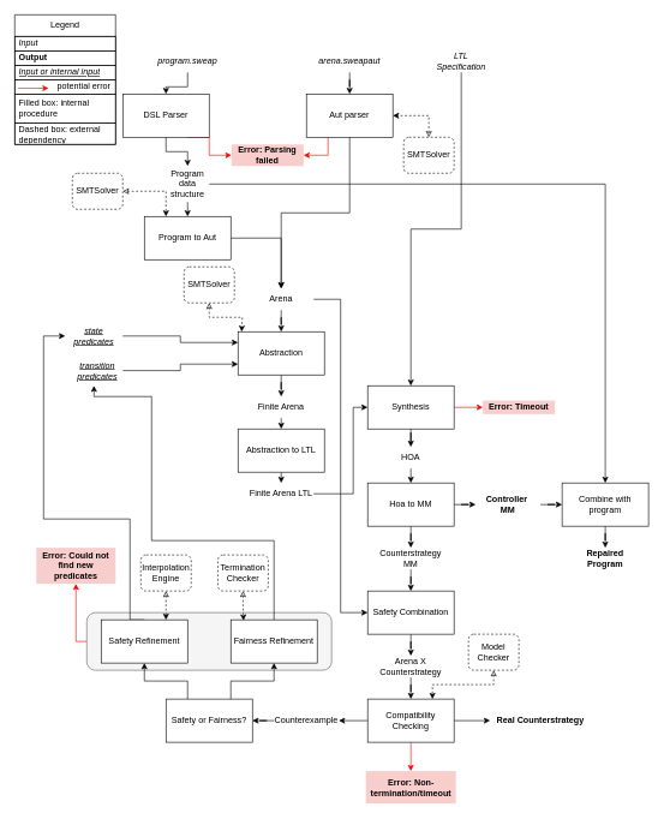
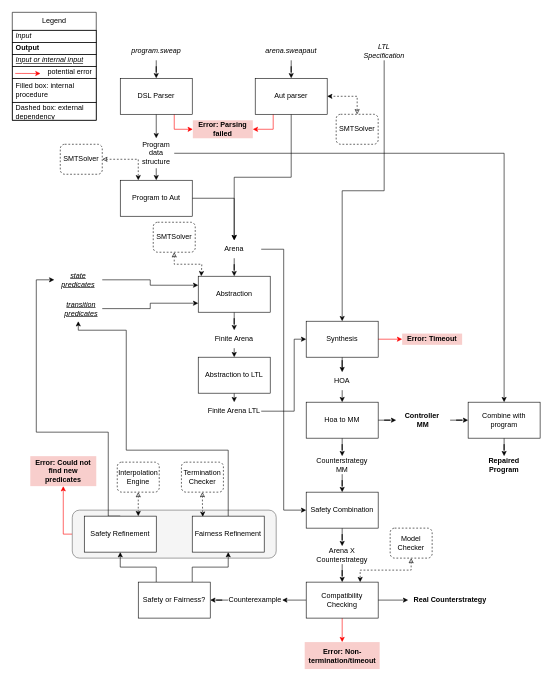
  <mxCell id="0" />
  <mxCell id="1" parent="0" />
  <mxCell id="2" style="edgeStyle=orthogonalEdgeStyle;rounded=0;orthogonalLoop=1;jettySize=auto;html=1;exitX=0;exitY=0.5;exitDx=0;exitDy=0;entryX=0.5;entryY=1;entryDx=0;entryDy=0;strokeColor=#FF0000;" parent="1" source="3" target="79" edge="1"><mxGeometry relative="1" as="geometry"><Array as="points"><mxPoint x="105" y="890" /></Array></mxGeometry></mxCell>
  <mxCell id="3" value="" style="rounded=1;whiteSpace=wrap;html=1;fillColor=#f5f5f5;fontColor=#333333;strokeColor=#666666;" parent="1" vertex="1"><mxGeometry x="120" y="850" width="340" height="80" as="geometry" /></mxCell>
  <mxCell id="4" style="edgeStyle=orthogonalEdgeStyle;rounded=0;orthogonalLoop=1;jettySize=auto;html=1;entryX=0.5;entryY=0;entryDx=0;entryDy=0;" parent="1" source="5" target="8" edge="1"><mxGeometry relative="1" as="geometry" /></mxCell>
  <mxCell id="5" value="program.sweap" style="text;html=1;strokeColor=none;fillColor=none;align=center;verticalAlign=middle;whiteSpace=wrap;rounded=0;fontStyle=2" parent="1" vertex="1"><mxGeometry x="215" y="70" width="90" height="30" as="geometry" /></mxCell>
  <mxCell id="6" style="edgeStyle=orthogonalEdgeStyle;rounded=0;orthogonalLoop=1;jettySize=auto;html=1;entryX=0.5;entryY=0;entryDx=0;entryDy=0;" parent="1" source="8" target="16" edge="1"><mxGeometry relative="1" as="geometry" /></mxCell>
  <mxCell id="7" style="edgeStyle=orthogonalEdgeStyle;rounded=0;orthogonalLoop=1;jettySize=auto;html=1;exitX=0.75;exitY=1;exitDx=0;exitDy=0;entryX=0;entryY=0.5;entryDx=0;entryDy=0;strokeColor=#FF0000;" parent="1" source="8" target="84" edge="1"><mxGeometry relative="1" as="geometry"><Array as="points"><mxPoint x="290" y="215" /></Array></mxGeometry></mxCell>
- <mxCell id="8" value="DSL Parser" style="rounded=0;whiteSpace=wrap;html=1;" parent="1" vertex="1"><mxGeometry x="170" y="130" width="120" height="60" as="geometry" /></mxCell>
+ <mxCell id="8" value="DSL Parser" style="rounded=0;whiteSpace=wrap;html=1;" parent="1" vertex="1"><mxGeometry x="200" y="130" width="120" height="60" as="geometry" /></mxCell>
  <mxCell id="9" style="edgeStyle=orthogonalEdgeStyle;rounded=0;orthogonalLoop=1;jettySize=auto;html=1;entryX=0.5;entryY=0;entryDx=0;entryDy=0;" parent="1" source="10" target="13" edge="1"><mxGeometry relative="1" as="geometry" /></mxCell>
  <mxCell id="10" value="arena.sweapaut" style="text;html=1;strokeColor=none;fillColor=none;align=center;verticalAlign=middle;whiteSpace=wrap;rounded=0;fontStyle=2" parent="1" vertex="1"><mxGeometry x="440" y="70" width="90" height="30" as="geometry" /></mxCell>
  <mxCell id="11" style="edgeStyle=orthogonalEdgeStyle;rounded=0;orthogonalLoop=1;jettySize=auto;html=1;entryX=0.5;entryY=0;entryDx=0;entryDy=0;" parent="1" source="13" target="21" edge="1"><mxGeometry relative="1" as="geometry" /></mxCell>
  <mxCell id="12" style="edgeStyle=orthogonalEdgeStyle;rounded=0;orthogonalLoop=1;jettySize=auto;html=1;exitX=0.25;exitY=1;exitDx=0;exitDy=0;entryX=1;entryY=0.5;entryDx=0;entryDy=0;strokeColor=#FF0000;" parent="1" source="13" target="84" edge="1"><mxGeometry relative="1" as="geometry" /></mxCell>
  <mxCell id="13" value="Aut parser" style="rounded=0;whiteSpace=wrap;html=1;" parent="1" vertex="1"><mxGeometry x="425" y="130" width="120" height="60" as="geometry" /></mxCell>
  <mxCell id="14" style="edgeStyle=orthogonalEdgeStyle;rounded=0;orthogonalLoop=1;jettySize=auto;html=1;exitX=0.5;exitY=1;exitDx=0;exitDy=0;entryX=0.5;entryY=0;entryDx=0;entryDy=0;" parent="1" source="16" target="18" edge="1"><mxGeometry relative="1" as="geometry" /></mxCell>
  <mxCell id="15" style="edgeStyle=orthogonalEdgeStyle;rounded=0;orthogonalLoop=1;jettySize=auto;html=1;" parent="1" source="16" target="48" edge="1"><mxGeometry relative="1" as="geometry" /></mxCell>
  <mxCell id="16" value="Program data structure" style="text;html=1;strokeColor=none;fillColor=none;align=center;verticalAlign=middle;whiteSpace=wrap;rounded=0;" parent="1" vertex="1"><mxGeometry x="230" y="230" width="60" height="50" as="geometry" /></mxCell>
  <mxCell id="17" style="edgeStyle=orthogonalEdgeStyle;rounded=0;orthogonalLoop=1;jettySize=auto;html=1;entryX=0.5;entryY=0;entryDx=0;entryDy=0;" parent="1" source="18" target="21" edge="1"><mxGeometry relative="1" as="geometry" /></mxCell>
  <mxCell id="18" value="Program to Aut" style="rounded=0;whiteSpace=wrap;html=1;" parent="1" vertex="1"><mxGeometry x="200" y="300" width="120" height="60" as="geometry" /></mxCell>
  <mxCell id="19" style="edgeStyle=orthogonalEdgeStyle;rounded=0;orthogonalLoop=1;jettySize=auto;html=1;" parent="1" source="21" target="25" edge="1"><mxGeometry relative="1" as="geometry" /></mxCell>
  <mxCell id="20" style="edgeStyle=orthogonalEdgeStyle;rounded=0;orthogonalLoop=1;jettySize=auto;html=1;entryX=0;entryY=0.5;entryDx=0;entryDy=0;" parent="1" source="21" target="40" edge="1"><mxGeometry relative="1" as="geometry" /></mxCell>
  <mxCell id="21" value="Arena" style="text;html=1;strokeColor=none;fillColor=none;align=center;verticalAlign=middle;whiteSpace=wrap;rounded=0;" parent="1" vertex="1"><mxGeometry x="345" y="400" width="90" height="30" as="geometry" /></mxCell>
  <mxCell id="22" style="edgeStyle=orthogonalEdgeStyle;rounded=0;orthogonalLoop=1;jettySize=auto;html=1;entryX=0.5;entryY=0;entryDx=0;entryDy=0;" parent="1" source="23" target="34" edge="1"><mxGeometry relative="1" as="geometry" /></mxCell>
  <mxCell id="23" value="LTL Specification" style="text;html=1;strokeColor=none;fillColor=none;align=center;verticalAlign=middle;whiteSpace=wrap;rounded=0;fontStyle=2" parent="1" vertex="1"><mxGeometry x="610" y="70" width="60" height="30" as="geometry" /></mxCell>
  <mxCell id="24" style="edgeStyle=orthogonalEdgeStyle;rounded=0;orthogonalLoop=1;jettySize=auto;html=1;" parent="1" source="25" target="31" edge="1"><mxGeometry relative="1" as="geometry" /></mxCell>
  <mxCell id="25" value="Abstraction" style="rounded=0;whiteSpace=wrap;html=1;" parent="1" vertex="1"><mxGeometry x="330" y="460" width="120" height="60" as="geometry" /></mxCell>
  <mxCell id="26" style="edgeStyle=orthogonalEdgeStyle;rounded=0;orthogonalLoop=1;jettySize=auto;html=1;entryX=0;entryY=0.25;entryDx=0;entryDy=0;" parent="1" source="27" target="25" edge="1"><mxGeometry relative="1" as="geometry" /></mxCell>
  <mxCell id="27" value="state predicates" style="text;html=1;strokeColor=none;fillColor=none;align=center;verticalAlign=middle;whiteSpace=wrap;rounded=0;fontStyle=6" parent="1" vertex="1"><mxGeometry x="90" y="450" width="80" height="32" as="geometry" /></mxCell>
  <mxCell id="28" style="edgeStyle=orthogonalEdgeStyle;rounded=0;orthogonalLoop=1;jettySize=auto;html=1;entryX=0;entryY=0.75;entryDx=0;entryDy=0;" parent="1" source="29" target="25" edge="1"><mxGeometry relative="1" as="geometry" /></mxCell>
  <mxCell id="29" value="transition&lt;br&gt;predicates" style="text;html=1;strokeColor=none;fillColor=none;align=center;verticalAlign=middle;whiteSpace=wrap;rounded=0;fontStyle=6" parent="1" vertex="1"><mxGeometry x="100" y="493" width="70" height="42" as="geometry" /></mxCell>
  <mxCell id="30" style="edgeStyle=orthogonalEdgeStyle;rounded=0;orthogonalLoop=1;jettySize=auto;html=1;exitX=0.5;exitY=1;exitDx=0;exitDy=0;entryX=0.5;entryY=0;entryDx=0;entryDy=0;" parent="1" source="31" target="76" edge="1"><mxGeometry relative="1" as="geometry" /></mxCell>
  <mxCell id="31" value="Finite Arena" style="text;html=1;strokeColor=none;fillColor=none;align=center;verticalAlign=middle;whiteSpace=wrap;rounded=0;" parent="1" vertex="1"><mxGeometry x="345" y="550" width="90" height="30" as="geometry" /></mxCell>
  <mxCell id="32" style="edgeStyle=orthogonalEdgeStyle;rounded=0;orthogonalLoop=1;jettySize=auto;html=1;entryX=0.5;entryY=0;entryDx=0;entryDy=0;" parent="1" source="34" target="38" edge="1"><mxGeometry relative="1" as="geometry" /></mxCell>
  <mxCell id="33" style="edgeStyle=orthogonalEdgeStyle;rounded=0;orthogonalLoop=1;jettySize=auto;html=1;exitX=1;exitY=0.5;exitDx=0;exitDy=0;entryX=0;entryY=0.5;entryDx=0;entryDy=0;strokeColor=#FF0000;" parent="1" source="34" target="81" edge="1"><mxGeometry relative="1" as="geometry" /></mxCell>
  <mxCell id="34" value="Synthesis" style="rounded=0;whiteSpace=wrap;html=1;" parent="1" vertex="1"><mxGeometry x="510" y="535" width="120" height="60" as="geometry" /></mxCell>
  <mxCell id="35" style="edgeStyle=orthogonalEdgeStyle;rounded=0;orthogonalLoop=1;jettySize=auto;html=1;entryX=0;entryY=0.5;entryDx=0;entryDy=0;" parent="1" source="36" target="48" edge="1"><mxGeometry relative="1" as="geometry" /></mxCell>
  <mxCell id="36" value="Controller&amp;nbsp;&lt;br&gt;MM" style="text;html=1;strokeColor=none;fillColor=none;align=center;verticalAlign=middle;whiteSpace=wrap;rounded=0;fontStyle=1" parent="1" vertex="1"><mxGeometry x="660" y="685" width="90" height="30" as="geometry" /></mxCell>
  <mxCell id="37" style="edgeStyle=orthogonalEdgeStyle;rounded=0;orthogonalLoop=1;jettySize=auto;html=1;exitX=0.5;exitY=1;exitDx=0;exitDy=0;entryX=0.5;entryY=0;entryDx=0;entryDy=0;" parent="1" source="38" target="66" edge="1"><mxGeometry relative="1" as="geometry" /></mxCell>
  <mxCell id="38" value="HOA" style="text;html=1;strokeColor=none;fillColor=none;align=center;verticalAlign=middle;whiteSpace=wrap;rounded=0;" parent="1" vertex="1"><mxGeometry x="525" y="620" width="90" height="30" as="geometry" /></mxCell>
  <mxCell id="39" style="edgeStyle=orthogonalEdgeStyle;rounded=0;orthogonalLoop=1;jettySize=auto;html=1;entryX=0.5;entryY=0;entryDx=0;entryDy=0;" parent="1" source="40" target="42" edge="1"><mxGeometry relative="1" as="geometry" /></mxCell>
  <mxCell id="40" value="Safety Combination" style="rounded=0;whiteSpace=wrap;html=1;" parent="1" vertex="1"><mxGeometry x="510" y="820" width="120" height="60" as="geometry" /></mxCell>
  <mxCell id="41" value="" style="edgeStyle=orthogonalEdgeStyle;rounded=0;orthogonalLoop=1;jettySize=auto;html=1;" parent="1" source="42" target="46" edge="1"><mxGeometry relative="1" as="geometry" /></mxCell>
  <mxCell id="42" value="Arena X Counterstrategy" style="text;html=1;strokeColor=none;fillColor=none;align=center;verticalAlign=middle;whiteSpace=wrap;rounded=0;" parent="1" vertex="1"><mxGeometry x="525" y="910" width="90" height="30" as="geometry" /></mxCell>
  <mxCell id="43" style="edgeStyle=orthogonalEdgeStyle;rounded=0;orthogonalLoop=1;jettySize=auto;html=1;entryX=0;entryY=0.5;entryDx=0;entryDy=0;" parent="1" source="46" target="50" edge="1"><mxGeometry relative="1" as="geometry" /></mxCell>
  <mxCell id="44" style="edgeStyle=orthogonalEdgeStyle;rounded=0;orthogonalLoop=1;jettySize=auto;html=1;entryX=1;entryY=0.5;entryDx=0;entryDy=0;" parent="1" source="46" target="52" edge="1"><mxGeometry relative="1" as="geometry"><Array as="points"><mxPoint x="480" y="1000" /><mxPoint x="480" y="1000" /></Array></mxGeometry></mxCell>
  <mxCell id="45" style="edgeStyle=orthogonalEdgeStyle;rounded=0;orthogonalLoop=1;jettySize=auto;html=1;exitX=0.5;exitY=1;exitDx=0;exitDy=0;entryX=0.5;entryY=0;entryDx=0;entryDy=0;strokeColor=#FF0000;" parent="1" source="46" target="80" edge="1"><mxGeometry relative="1" as="geometry"><mxPoint x="570" y="1050" as="targetPoint" /></mxGeometry></mxCell>
  <mxCell id="46" value="Compatibility Checking" style="whiteSpace=wrap;html=1;" parent="1" vertex="1"><mxGeometry x="510" y="970" width="120" height="60" as="geometry" /></mxCell>
  <mxCell id="47" style="edgeStyle=orthogonalEdgeStyle;rounded=0;orthogonalLoop=1;jettySize=auto;html=1;entryX=0.5;entryY=0;entryDx=0;entryDy=0;" parent="1" source="48" target="49" edge="1"><mxGeometry relative="1" as="geometry"><Array as="points" /></mxGeometry></mxCell>
  <mxCell id="48" value="Combine with program" style="rounded=0;whiteSpace=wrap;html=1;" parent="1" vertex="1"><mxGeometry x="780" y="670" width="120" height="60" as="geometry" /></mxCell>
  <mxCell id="49" value="Repaired Program" style="text;html=1;strokeColor=none;fillColor=none;align=center;verticalAlign=middle;whiteSpace=wrap;rounded=0;fontStyle=1" parent="1" vertex="1"><mxGeometry x="795" y="760" width="90" height="30" as="geometry" /></mxCell>
  <mxCell id="50" value="Real Counterstrategy" style="text;html=1;strokeColor=none;fillColor=none;align=center;verticalAlign=middle;whiteSpace=wrap;rounded=0;fontStyle=1" parent="1" vertex="1"><mxGeometry x="680" y="985" width="140" height="30" as="geometry" /></mxCell>
  <mxCell id="51" style="edgeStyle=orthogonalEdgeStyle;rounded=0;orthogonalLoop=1;jettySize=auto;html=1;exitX=0;exitY=0.5;exitDx=0;exitDy=0;" parent="1" source="52" target="57" edge="1"><mxGeometry relative="1" as="geometry" /></mxCell>
  <mxCell id="52" value="Counterexample" style="text;html=1;strokeColor=none;fillColor=none;align=center;verticalAlign=middle;whiteSpace=wrap;rounded=0;" parent="1" vertex="1"><mxGeometry x="380" y="985" width="90" height="30" as="geometry" /></mxCell>
  <mxCell id="53" style="edgeStyle=orthogonalEdgeStyle;rounded=0;orthogonalLoop=1;jettySize=auto;html=1;exitX=0.5;exitY=1;exitDx=0;exitDy=0;entryX=0.75;entryY=0;entryDx=0;entryDy=0;dashed=1;startArrow=classic;startFill=0;" parent="1" source="54" target="46" edge="1"><mxGeometry relative="1" as="geometry"><Array as="points"><mxPoint x="685" y="950" /><mxPoint x="600" y="950" /></Array></mxGeometry></mxCell>
  <mxCell id="54" value="Model Checker" style="rounded=1;whiteSpace=wrap;html=1;dashed=1;" parent="1" vertex="1"><mxGeometry x="650" y="880" width="70" height="50" as="geometry" /></mxCell>
  <mxCell id="55" style="edgeStyle=orthogonalEdgeStyle;rounded=0;orthogonalLoop=1;jettySize=auto;html=1;exitX=0.75;exitY=0;exitDx=0;exitDy=0;entryX=0.5;entryY=1;entryDx=0;entryDy=0;" parent="1" source="57" target="61" edge="1"><mxGeometry relative="1" as="geometry" /></mxCell>
  <mxCell id="56" style="edgeStyle=orthogonalEdgeStyle;rounded=0;orthogonalLoop=1;jettySize=auto;html=1;exitX=0.25;exitY=0;exitDx=0;exitDy=0;entryX=0.5;entryY=1;entryDx=0;entryDy=0;" parent="1" source="57" target="59" edge="1"><mxGeometry relative="1" as="geometry" /></mxCell>
  <mxCell id="57" value="Safety or Fairness?" style="rounded=0;whiteSpace=wrap;html=1;" parent="1" vertex="1"><mxGeometry x="230" y="970" width="120" height="60" as="geometry" /></mxCell>
  <mxCell id="58" style="edgeStyle=orthogonalEdgeStyle;rounded=0;orthogonalLoop=1;jettySize=auto;html=1;exitX=0.5;exitY=0;exitDx=0;exitDy=0;entryX=0;entryY=0.5;entryDx=0;entryDy=0;" parent="1" source="59" target="27" edge="1"><mxGeometry relative="1" as="geometry"><Array as="points"><mxPoint x="180" y="860" /><mxPoint x="180" y="720" /><mxPoint x="60" y="720" /><mxPoint x="60" y="466" /></Array></mxGeometry></mxCell>
  <mxCell id="59" value="Safety Refinement" style="rounded=0;whiteSpace=wrap;html=1;" parent="1" vertex="1"><mxGeometry x="140" y="860" width="120" height="60" as="geometry" /></mxCell>
  <mxCell id="60" style="edgeStyle=orthogonalEdgeStyle;rounded=0;orthogonalLoop=1;jettySize=auto;html=1;exitX=0.5;exitY=0;exitDx=0;exitDy=0;" parent="1" source="61" target="29" edge="1"><mxGeometry relative="1" as="geometry"><mxPoint x="130" y="530" as="targetPoint" /><Array as="points"><mxPoint x="380" y="750" /><mxPoint x="210" y="750" /><mxPoint x="210" y="550" /><mxPoint x="130" y="550" /></Array></mxGeometry></mxCell>
  <mxCell id="61" value="Fairness Refinement" style="rounded=0;whiteSpace=wrap;html=1;" parent="1" vertex="1"><mxGeometry x="320" y="860" width="120" height="60" as="geometry" /></mxCell>
  <mxCell id="62" style="edgeStyle=orthogonalEdgeStyle;rounded=0;orthogonalLoop=1;jettySize=auto;html=1;exitX=0.5;exitY=1;exitDx=0;exitDy=0;entryX=0.75;entryY=0;entryDx=0;entryDy=0;dashed=1;startArrow=classic;startFill=0;" parent="1" source="63" target="59" edge="1"><mxGeometry relative="1" as="geometry"><Array as="points"><mxPoint x="230" y="830" /></Array></mxGeometry></mxCell>
  <mxCell id="63" value="Interpolation Engine" style="rounded=1;whiteSpace=wrap;html=1;dashed=1;" parent="1" vertex="1"><mxGeometry x="195" y="770" width="70" height="50" as="geometry" /></mxCell>
  <mxCell id="64" style="edgeStyle=orthogonalEdgeStyle;rounded=0;orthogonalLoop=1;jettySize=auto;html=1;entryX=0.5;entryY=0;entryDx=0;entryDy=0;" parent="1" source="66" target="68" edge="1"><mxGeometry relative="1" as="geometry" /></mxCell>
  <mxCell id="65" style="edgeStyle=orthogonalEdgeStyle;rounded=0;orthogonalLoop=1;jettySize=auto;html=1;" parent="1" source="66" target="36" edge="1"><mxGeometry relative="1" as="geometry" /></mxCell>
  <mxCell id="66" value="Hoa to MM" style="rounded=0;whiteSpace=wrap;html=1;" parent="1" vertex="1"><mxGeometry x="510" y="670" width="120" height="60" as="geometry" /></mxCell>
  <mxCell id="67" style="edgeStyle=orthogonalEdgeStyle;rounded=0;orthogonalLoop=1;jettySize=auto;html=1;exitX=0.5;exitY=1;exitDx=0;exitDy=0;" parent="1" source="68" target="40" edge="1"><mxGeometry relative="1" as="geometry" /></mxCell>
  <mxCell id="68" value="Counterstrategy MM" style="text;html=1;strokeColor=none;fillColor=none;align=center;verticalAlign=middle;whiteSpace=wrap;rounded=0;" parent="1" vertex="1"><mxGeometry x="525" y="760" width="90" height="30" as="geometry" /></mxCell>
  <mxCell id="69" style="edgeStyle=orthogonalEdgeStyle;rounded=0;orthogonalLoop=1;jettySize=auto;html=1;exitX=1;exitY=0.5;exitDx=0;exitDy=0;entryX=0.25;entryY=0;entryDx=0;entryDy=0;dashed=1;startArrow=classic;startFill=0;" parent="1" source="70" target="18" edge="1"><mxGeometry relative="1" as="geometry"><Array as="points"><mxPoint x="230" y="265" /></Array></mxGeometry></mxCell>
  <mxCell id="70" value="SMTSolver" style="rounded=1;whiteSpace=wrap;html=1;dashed=1;" parent="1" vertex="1"><mxGeometry x="100" y="240" width="70" height="50" as="geometry" /></mxCell>
  <mxCell id="71" style="edgeStyle=orthogonalEdgeStyle;rounded=0;orthogonalLoop=1;jettySize=auto;html=1;exitX=0.5;exitY=0;exitDx=0;exitDy=0;entryX=1;entryY=0.5;entryDx=0;entryDy=0;dashed=1;startArrow=classic;startFill=0;" parent="1" source="72" target="13" edge="1"><mxGeometry relative="1" as="geometry" /></mxCell>
  <mxCell id="72" value="SMTSolver" style="rounded=1;whiteSpace=wrap;html=1;dashed=1;" parent="1" vertex="1"><mxGeometry x="560" y="190" width="70" height="50" as="geometry" /></mxCell>
  <mxCell id="73" style="edgeStyle=orthogonalEdgeStyle;rounded=0;orthogonalLoop=1;jettySize=auto;html=1;dashed=1;startArrow=classic;startFill=0;" parent="1" source="74" edge="1"><mxGeometry relative="1" as="geometry"><mxPoint x="335" y="460" as="targetPoint" /><Array as="points"><mxPoint x="290" y="440" /><mxPoint x="336" y="440" /><mxPoint x="336" y="460" /></Array></mxGeometry></mxCell>
  <mxCell id="74" value="SMTSolver" style="rounded=1;whiteSpace=wrap;html=1;dashed=1;" parent="1" vertex="1"><mxGeometry x="255" y="370" width="70" height="50" as="geometry" /></mxCell>
  <mxCell id="75" style="edgeStyle=orthogonalEdgeStyle;rounded=0;orthogonalLoop=1;jettySize=auto;html=1;exitX=0.5;exitY=1;exitDx=0;exitDy=0;entryX=0.5;entryY=0;entryDx=0;entryDy=0;" parent="1" source="76" target="78" edge="1"><mxGeometry relative="1" as="geometry" /></mxCell>
  <mxCell id="76" value="Abstraction to LTL" style="rounded=0;whiteSpace=wrap;html=1;" parent="1" vertex="1"><mxGeometry x="330" y="595" width="120" height="60" as="geometry" /></mxCell>
  <mxCell id="77" style="edgeStyle=orthogonalEdgeStyle;rounded=0;orthogonalLoop=1;jettySize=auto;html=1;exitX=1;exitY=0.5;exitDx=0;exitDy=0;entryX=0;entryY=0.5;entryDx=0;entryDy=0;" parent="1" source="78" target="34" edge="1"><mxGeometry relative="1" as="geometry"><Array as="points"><mxPoint x="490" y="685" /><mxPoint x="490" y="565" /></Array></mxGeometry></mxCell>
  <mxCell id="78" value="Finite Arena LTL" style="text;html=1;strokeColor=none;fillColor=none;align=center;verticalAlign=middle;whiteSpace=wrap;rounded=0;" parent="1" vertex="1"><mxGeometry x="345" y="670" width="90" height="30" as="geometry" /></mxCell>
  <mxCell id="79" value="Error: Could not find new predicates" style="text;html=1;strokeColor=none;fillColor=#f8cecc;align=center;verticalAlign=middle;whiteSpace=wrap;rounded=0;fontStyle=1" parent="1" vertex="1"><mxGeometry x="50" y="760" width="110" height="50" as="geometry" /></mxCell>
  <mxCell id="80" value="Error: Non-termination/timeout" style="text;html=1;strokeColor=none;fillColor=#f8cecc;align=center;verticalAlign=middle;whiteSpace=wrap;rounded=0;fontStyle=1" parent="1" vertex="1"><mxGeometry x="507.5" y="1070" width="125" height="45" as="geometry" /></mxCell>
  <mxCell id="81" value="Error: Timeout" style="text;html=1;strokeColor=none;fillColor=#f8cecc;align=center;verticalAlign=middle;whiteSpace=wrap;rounded=0;fontStyle=1" parent="1" vertex="1"><mxGeometry x="670" y="555.63" width="100" height="18.75" as="geometry" /></mxCell>
  <mxCell id="82" style="edgeStyle=orthogonalEdgeStyle;rounded=0;orthogonalLoop=1;jettySize=auto;html=1;exitX=0.5;exitY=1;exitDx=0;exitDy=0;entryX=0.147;entryY=0.017;entryDx=0;entryDy=0;entryPerimeter=0;dashed=1;startArrow=classic;startFill=0;" parent="1" source="83" target="61" edge="1"><mxGeometry relative="1" as="geometry" /></mxCell>
  <mxCell id="83" value="Termination&lt;br&gt;Checker" style="rounded=1;whiteSpace=wrap;html=1;dashed=1;" parent="1" vertex="1"><mxGeometry x="302" y="770" width="70" height="50" as="geometry" /></mxCell>
  <mxCell id="84" value="Error: Parsing failed" style="text;html=1;strokeColor=none;fillColor=#f8cecc;align=center;verticalAlign=middle;whiteSpace=wrap;rounded=0;fontStyle=1" parent="1" vertex="1"><mxGeometry x="321" y="200" width="100" height="30" as="geometry" /></mxCell>
  <mxCell id="85" value="Legend" style="swimlane;fontStyle=0;childLayout=stackLayout;horizontal=1;startSize=30;horizontalStack=0;resizeParent=1;resizeParentMax=0;resizeLast=0;collapsible=1;marginBottom=0;whiteSpace=wrap;html=1;aspect=fixed;" parent="1" vertex="1"><mxGeometry x="20" width="140" height="180" as="geometry" y="20"><mxRectangle x="-140" y="70" width="60" height="30" as="alternateBounds" /></mxGeometry></mxCell>
  <mxCell id="86" value="&lt;i&gt;Input&lt;/i&gt;" style="text;strokeColor=default;fillColor=none;align=left;verticalAlign=middle;spacingLeft=4;spacingRight=4;overflow=hidden;points=[[0,0.5],[1,0.5]];portConstraint=eastwest;rotatable=0;whiteSpace=wrap;html=1;" parent="85" vertex="1"><mxGeometry y="30" width="140" height="20" as="geometry" /></mxCell>
  <mxCell id="87" value="&lt;b&gt;Output&lt;/b&gt;" style="text;strokeColor=default;fillColor=none;align=left;verticalAlign=middle;spacingLeft=4;spacingRight=4;overflow=hidden;points=[[0,0.5],[1,0.5]];portConstraint=eastwest;rotatable=0;whiteSpace=wrap;html=1;" parent="85" vertex="1"><mxGeometry y="50" width="140" height="20" as="geometry" /></mxCell>
  <mxCell id="88" value="&lt;i&gt;&lt;span&gt;Input or internal input&lt;/span&gt;&lt;/i&gt;" style="text;strokeColor=default;fillColor=none;align=left;verticalAlign=middle;spacingLeft=4;spacingRight=4;overflow=hidden;points=[[0,0.5],[1,0.5]];portConstraint=eastwest;rotatable=0;whiteSpace=wrap;html=1;fontStyle=4" parent="85" vertex="1"><mxGeometry y="70" width="140" height="20" as="geometry" /></mxCell>
  <mxCell id="89" value="&amp;nbsp; &amp;nbsp; &amp;nbsp; &amp;nbsp; &amp;nbsp; &amp;nbsp; &amp;nbsp; &amp;nbsp; potential error" style="text;strokeColor=default;fillColor=none;align=left;verticalAlign=middle;spacingLeft=4;spacingRight=4;overflow=hidden;points=[[0,0.5],[1,0.5]];portConstraint=eastwest;rotatable=0;whiteSpace=wrap;html=1;fontStyle=0" parent="85" vertex="1"><mxGeometry y="90" width="140" height="20" as="geometry" /></mxCell>
  <mxCell id="90" style="edgeStyle=orthogonalEdgeStyle;rounded=0;orthogonalLoop=1;jettySize=auto;html=1;entryX=0;entryY=0.5;entryDx=0;entryDy=0;strokeColor=#FF0000;exitX=0.064;exitY=-0.089;exitDx=0;exitDy=0;exitPerimeter=0;" parent="85" edge="1"><mxGeometry relative="1" as="geometry"><mxPoint x="4.96" y="101.89" as="sourcePoint" /><mxPoint x="47" y="102.03" as="targetPoint" /><Array as="points"><mxPoint x="16" y="101.56" /></Array></mxGeometry></mxCell>
  <mxCell id="91" value="Filled box: internal procedure" style="text;strokeColor=default;fillColor=none;align=left;verticalAlign=middle;spacingLeft=4;spacingRight=4;overflow=hidden;points=[[0,0.5],[1,0.5]];portConstraint=eastwest;rotatable=0;whiteSpace=wrap;html=1;fontStyle=0" parent="85" vertex="1"><mxGeometry y="110" width="140" height="40" as="geometry" /></mxCell>
  <mxCell id="92" value="Dashed box: external dependency" style="text;strokeColor=default;fillColor=none;align=left;verticalAlign=middle;spacingLeft=4;spacingRight=4;overflow=hidden;points=[[0,0.5],[1,0.5]];portConstraint=eastwest;rotatable=0;whiteSpace=wrap;html=1;fontStyle=0" parent="85" vertex="1"><mxGeometry y="150" width="140" height="30" as="geometry" /></mxCell>
